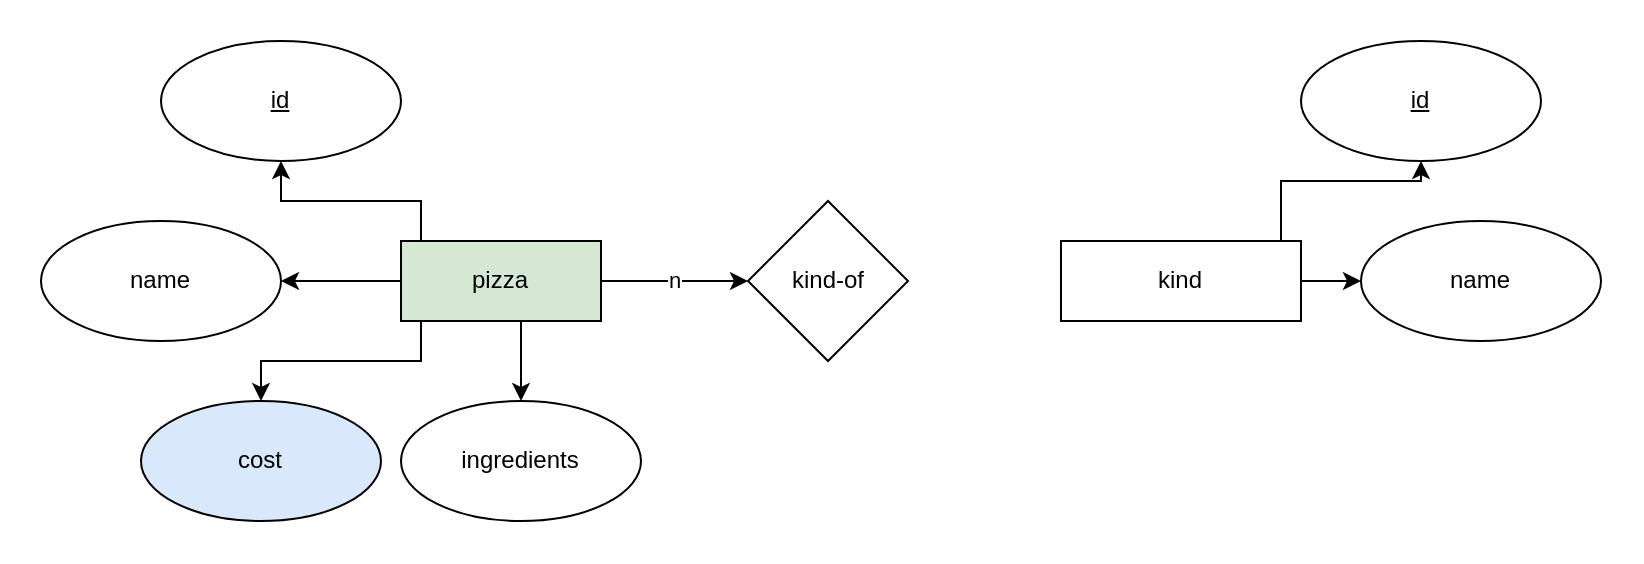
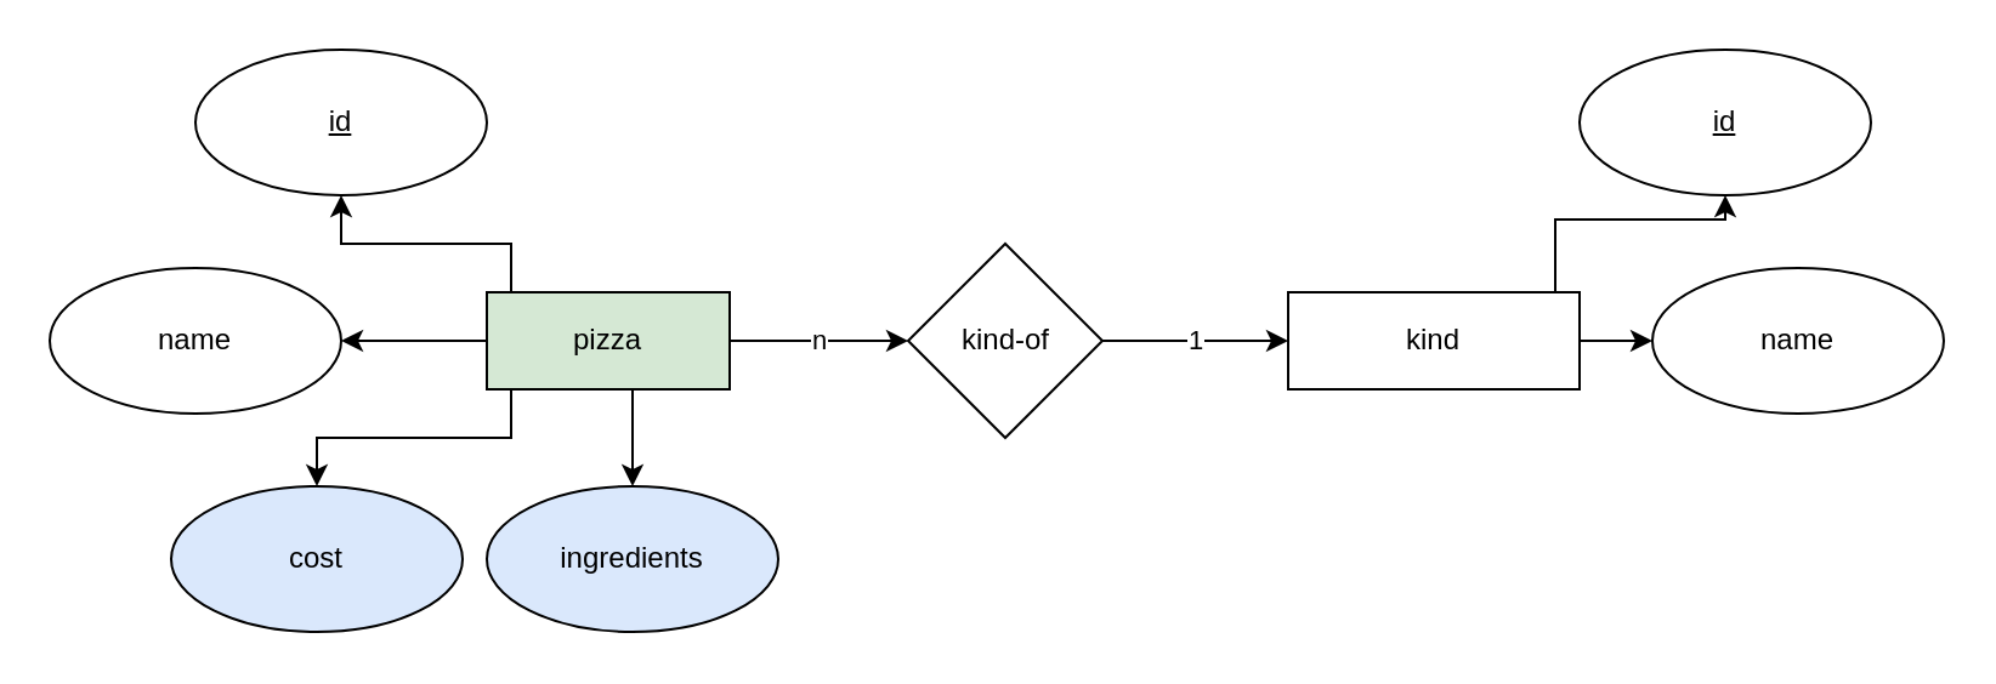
  <mxCell id="0" />
  <mxCell id="1" parent="0" />
  <mxCell id="2" value="" style="edgeStyle=orthogonalEdgeStyle;rounded=0;orthogonalLoop=1;jettySize=auto;html=1;" edge="1" parent="1" source="7" target="8"><mxGeometry relative="1" as="geometry"><Array as="points"><mxPoint x="210" y="100" /><mxPoint x="140" y="100" /></Array></mxGeometry></mxCell>
  <mxCell id="3" value="" style="edgeStyle=orthogonalEdgeStyle;rounded=0;orthogonalLoop=1;jettySize=auto;html=1;" edge="1" parent="1" source="7" target="9"><mxGeometry relative="1" as="geometry"><Array as="points"><mxPoint x="170" y="140" /><mxPoint x="170" y="140" /></Array></mxGeometry></mxCell>
  <mxCell id="4" value="" style="edgeStyle=orthogonalEdgeStyle;rounded=0;orthogonalLoop=1;jettySize=auto;html=1;" edge="1" parent="1" source="7" target="10"><mxGeometry relative="1" as="geometry"><Array as="points"><mxPoint x="210" y="180" /><mxPoint x="130" y="180" /></Array></mxGeometry></mxCell>
  <mxCell id="5" value="" style="edgeStyle=orthogonalEdgeStyle;rounded=0;orthogonalLoop=1;jettySize=auto;html=1;" edge="1" parent="1" source="7" target="11"><mxGeometry relative="1" as="geometry"><Array as="points"><mxPoint x="260" y="170" /><mxPoint x="260" y="170" /></Array></mxGeometry></mxCell>
  <mxCell id="6" value="n" style="edgeStyle=orthogonalEdgeStyle;rounded=0;orthogonalLoop=1;jettySize=auto;html=1;" edge="1" parent="1" source="7" target="13"><mxGeometry relative="1" as="geometry" /></mxCell>
  <mxCell id="7" value="pizza" style="whiteSpace=wrap;html=1;align=center;fillColor=#d5e8d4;" vertex="1" parent="1"><mxGeometry x="200" y="120" width="100" height="40" as="geometry" /></mxCell>
  <mxCell id="8" value="&lt;u&gt;id&lt;/u&gt;" style="ellipse;whiteSpace=wrap;html=1;" vertex="1" parent="1"><mxGeometry x="80" y="20" width="120" height="60" as="geometry" /></mxCell>
  <mxCell id="9" value="name" style="ellipse;whiteSpace=wrap;html=1;" vertex="1" parent="1"><mxGeometry x="20" y="110" width="120" height="60" as="geometry" /></mxCell>
  <mxCell id="10" value="cost" style="ellipse;whiteSpace=wrap;html=1;fillColor=#dae8fc;" vertex="1" parent="1"><mxGeometry x="70" y="200" width="120" height="60" as="geometry" /></mxCell>
- <mxCell id="11" value="ingredients" style="ellipse;whiteSpace=wrap;html=1;" vertex="1" parent="1"><mxGeometry x="200" y="200" width="120" height="60" as="geometry" /></mxCell>
+ <mxCell id="11" value="ingredients" style="ellipse;whiteSpace=wrap;html=1;fillColor=#dae8fc;" vertex="1" parent="1"><mxGeometry x="200" y="200" width="120" height="60" as="geometry" /></mxCell>
+ <mxCell id="12" value="1" style="edgeStyle=orthogonalEdgeStyle;rounded=0;orthogonalLoop=1;jettySize=auto;html=1;" edge="1" parent="1" source="13" target="16"><mxGeometry relative="1" as="geometry" /></mxCell>
  <mxCell id="13" value="kind-of" style="rhombus;whiteSpace=wrap;html=1;" vertex="1" parent="1"><mxGeometry x="373.5" y="100" width="80" height="80" as="geometry" /></mxCell>
  <mxCell id="14" value="" style="edgeStyle=orthogonalEdgeStyle;rounded=0;orthogonalLoop=1;jettySize=auto;html=1;" edge="1" parent="1" source="16" target="17"><mxGeometry relative="1" as="geometry"><Array as="points"><mxPoint x="640" y="90" /><mxPoint x="710" y="90" /></Array></mxGeometry></mxCell>
  <mxCell id="15" value="" style="edgeStyle=orthogonalEdgeStyle;rounded=0;orthogonalLoop=1;jettySize=auto;html=1;" edge="1" parent="1" source="16" target="18"><mxGeometry relative="1" as="geometry" /></mxCell>
  <mxCell id="16" value="kind" style="whiteSpace=wrap;html=1;" vertex="1" parent="1"><mxGeometry x="530" y="120" width="120" height="40" as="geometry" /></mxCell>
  <mxCell id="17" value="id" style="ellipse;whiteSpace=wrap;html=1;fontStyle=4" vertex="1" parent="1"><mxGeometry x="650" y="20" width="120" height="60" as="geometry" /></mxCell>
  <mxCell id="18" value="name" style="ellipse;whiteSpace=wrap;html=1;" vertex="1" parent="1"><mxGeometry x="680" y="110" width="120" height="60" as="geometry" /></mxCell>
